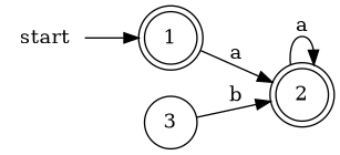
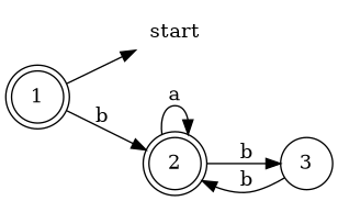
  digraph {
    rankdir=LR
    node [shape=doublecircle]
    start [shape=plaintext]
    1
    2
    3 [shape=circle]
-   start -> 1
-   1 -> 2 [label=a]
+   1 -> start
+   1 -> 2 [label=b]
    2 -> 2 [label=a]
+   2 -> 3 [label=b]
    3 -> 2 [label=b]
  }
